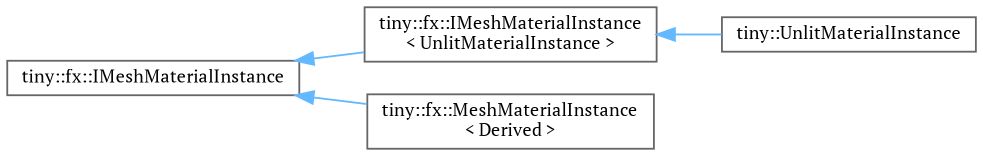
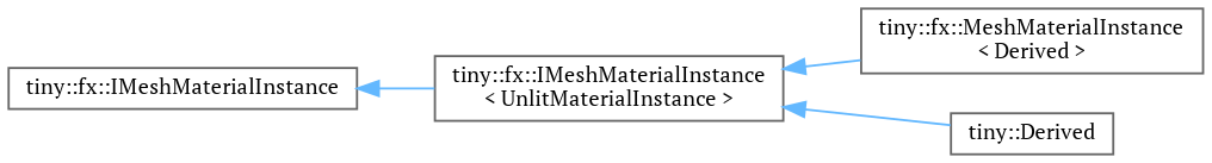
  digraph {
    fontname="PT Serif"
    rankdir=LR
    node [color=grey40 fillcolor=white fontname="PT Serif" fontsize=10 shape=box style=filled]
    edge [color=steelblue1 dir=back fontname="PT Serif" fontsize=10 labelfontname=Helvetica labelfontsize=10 style=solid]
    n1 [height=0.2 label="tiny::fx::IMeshMaterialInstance" width=0.4]
    n2 [height=0.2 label="tiny::fx::IMeshMaterialInstance\l\< UnlitMaterialInstance \>" width=0.4]
    n3 [height=0.2 label="tiny::fx::MeshMaterialInstance\l\< Derived \>" width=0.4]
-   n4 [height=0.2 label="tiny::UnlitMaterialInstance" width=0.4]
+   n4 [height=0.2 label="tiny::Derived" width=0.4]
    n1 -> n2
-   n1 -> n3
+   n2 -> n3
    n2 -> n4
  }
